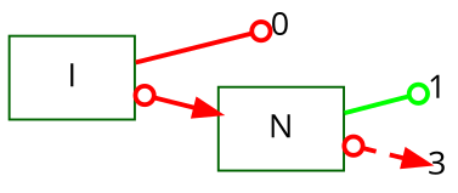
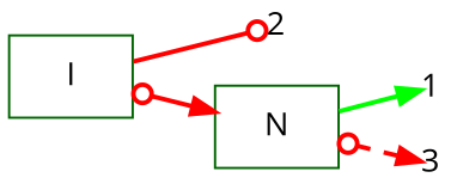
  digraph {
    fontname="Open Sans"
    rankdir=LR
    node [color=darkgreen fontname="Open Sans" fontsize=14 shape=plain]
    edge [arrowhead=odot color=red fontname="Open Sans" penwidth=2 style=solid]
-   n1 [label=0]
+   n1 [label=2]
    n2 [label=N shape=box]
    n3 [label=1]
    n4 [color=purple label=3]
    n5 [label=I shape=box]
    subgraph sub_1 {
      rank=same
      n1
      n2
    }
    subgraph sub_2 {
      rank=same
      n3
      n4
    }
-   n2 -> n3 [color=green]
+   n2 -> n3 [arrowhead=normal color=green]
    n2 -> n4 [arrowhead=normal arrowtail=odot dir=both style=dashed]
    n5 -> n1
    n5 -> n2 [arrowhead=normal arrowtail=odot dir=both]
  }
